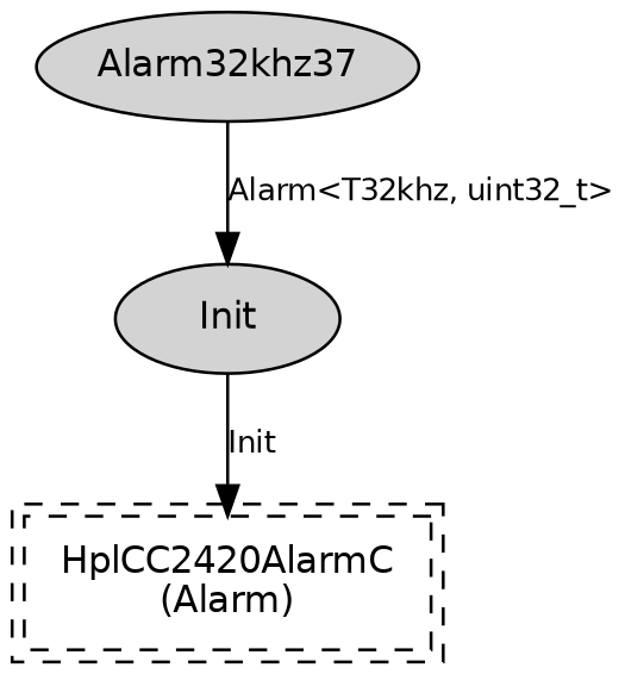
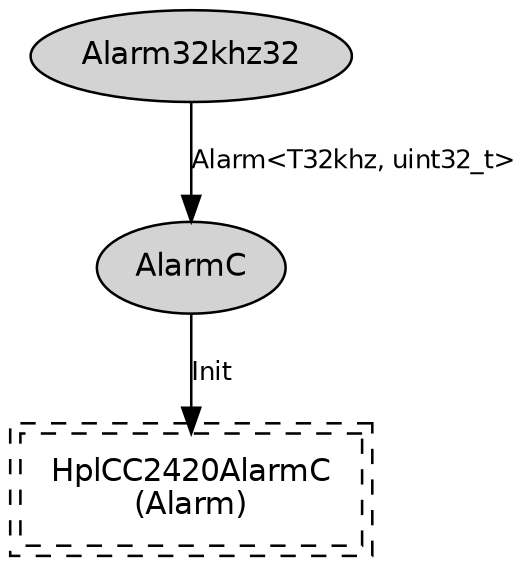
  digraph {
    fontname="DejaVu Sans"
    node [fontname="DejaVu Sans" fontsize=12 shape=ellipse style=filled]
    edge [fontname="DejaVu Sans" fontsize=10]
-   n1 [label=Init]
+   n1 [label=AlarmC]
    n2 [label="HplCC2420AlarmC\n(Alarm)" peripheries=2 shape=box style=dashed]
-   n3 [label=Alarm32khz37]
+   n3 [label=Alarm32khz32]
    n1 -> n2 [label=Init]
    n3 -> n1 [label="Alarm<T32khz, uint32_t>"]
  }
